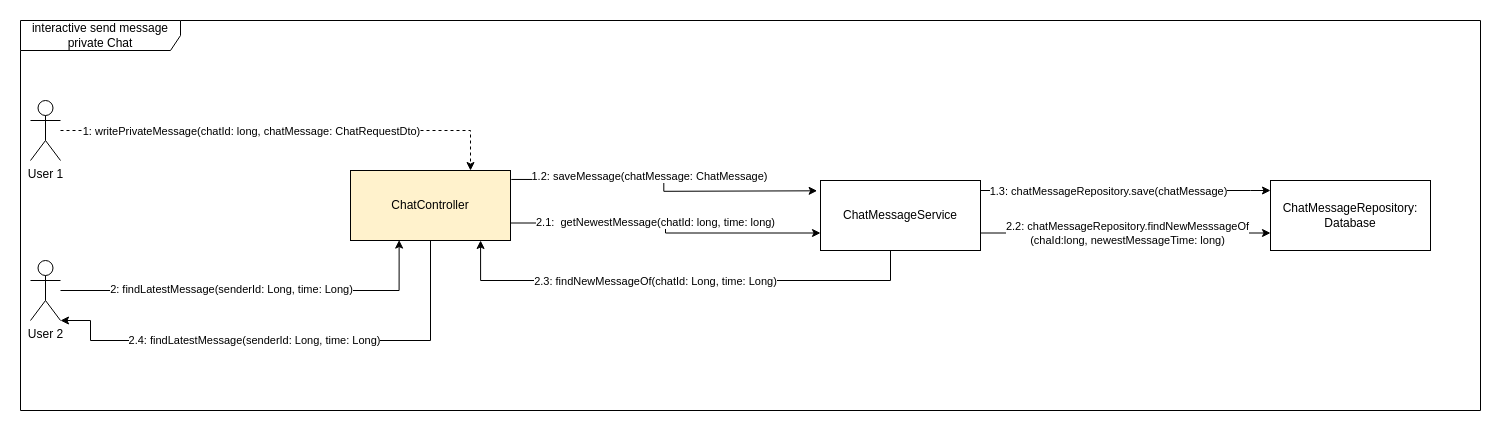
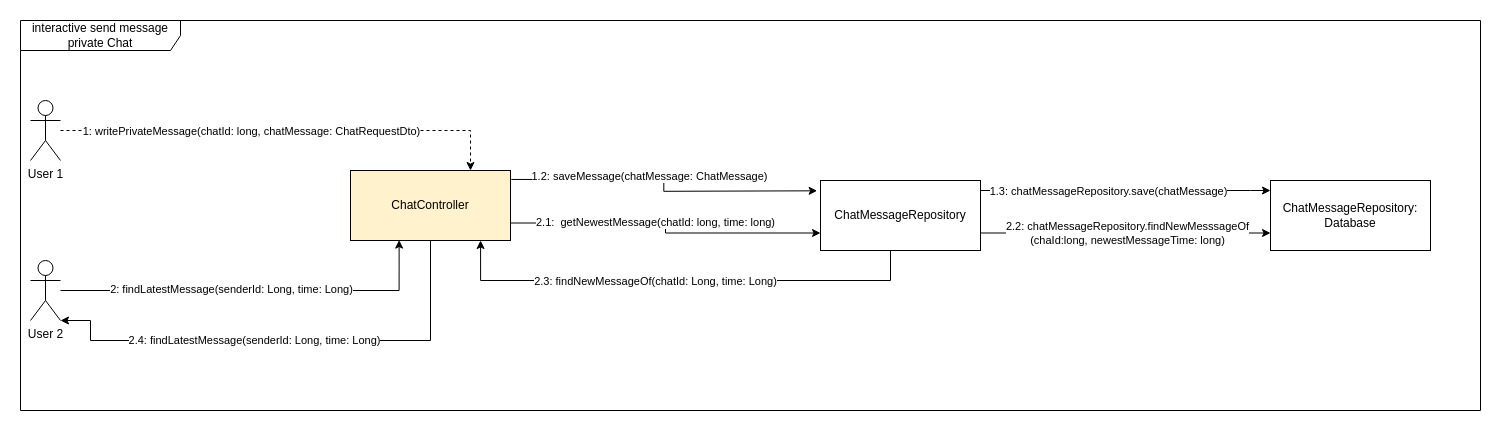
  <mxCell id="0" />
  <mxCell id="1" parent="0" />
  <mxCell id="2" value="interactive send message private Chat" style="shape=umlFrame;whiteSpace=wrap;html=1;pointerEvents=0;recursiveResize=0;container=1;collapsible=0;width=160;" vertex="1" parent="1"><mxGeometry x="20" y="20" width="1460" height="390" as="geometry" /></mxCell>
  <mxCell id="3" style="edgeStyle=orthogonalEdgeStyle;rounded=0;orthogonalLoop=1;jettySize=auto;html=1;dashed=1;" edge="1" parent="2" source="5" target="8"><mxGeometry relative="1" as="geometry"><Array as="points"><mxPoint x="450" y="110" /></Array></mxGeometry></mxCell>
  <mxCell id="4" value="1: writePrivateMessage(chatId: long, chatMessage: ChatRequestDto)" style="edgeLabel;html=1;align=center;verticalAlign=middle;resizable=0;points=[];" vertex="1" connectable="0" parent="3"><mxGeometry x="-0.496" y="-1" relative="1" as="geometry"><mxPoint x="77" y="-1" as="offset" /></mxGeometry></mxCell>
  <mxCell id="5" value="User 1" style="shape=umlActor;verticalLabelPosition=bottom;verticalAlign=top;html=1;" vertex="1" parent="2"><mxGeometry x="10" y="80" width="30" height="60" as="geometry" /></mxCell>
  <mxCell id="6" style="edgeStyle=orthogonalEdgeStyle;rounded=0;orthogonalLoop=1;jettySize=auto;html=1;exitX=1;exitY=0.75;exitDx=0;exitDy=0;entryX=0;entryY=0.75;entryDx=0;entryDy=0;" edge="1" parent="2" source="8" target="15"><mxGeometry relative="1" as="geometry" /></mxCell>
  <mxCell id="7" value="2.1:&amp;nbsp;&amp;nbsp;getNewestMessage(chatId: long, time: long)" style="edgeLabel;html=1;align=center;verticalAlign=middle;resizable=0;points=[];" vertex="1" connectable="0" parent="6"><mxGeometry x="-0.101" y="1" relative="1" as="geometry"><mxPoint as="offset" /></mxGeometry></mxCell>
  <mxCell id="8" value="ChatController" style="html=1;align=center;verticalAlign=middle;dashed=0;whiteSpace=wrap;fillColor=#fff2cc;" vertex="1" parent="2"><mxGeometry x="330" y="150" width="160" height="70" as="geometry" /></mxCell>
  <mxCell id="9" style="edgeStyle=orthogonalEdgeStyle;rounded=0;orthogonalLoop=1;jettySize=auto;html=1;" edge="1" parent="2" source="15" target="18"><mxGeometry relative="1" as="geometry"><Array as="points"><mxPoint x="1230" y="170" /><mxPoint x="1230" y="170" /></Array></mxGeometry></mxCell>
  <mxCell id="10" value="1.3: chatMessageRepository.save(chatMessage)" style="edgeLabel;html=1;align=center;verticalAlign=middle;resizable=0;points=[];" vertex="1" connectable="0" parent="9"><mxGeometry x="-0.124" y="1" relative="1" as="geometry"><mxPoint y="1" as="offset" /></mxGeometry></mxCell>
  <mxCell id="11" style="edgeStyle=orthogonalEdgeStyle;rounded=0;orthogonalLoop=1;jettySize=auto;html=1;exitX=1;exitY=0.75;exitDx=0;exitDy=0;entryX=0;entryY=0.75;entryDx=0;entryDy=0;" edge="1" parent="2" source="15" target="18"><mxGeometry relative="1" as="geometry" /></mxCell>
  <mxCell id="12" value="2.2: chatMessageRepository.findNewMesssageOf&lt;br&gt;(chaId:long, newestMessageTime: long)" style="edgeLabel;html=1;align=center;verticalAlign=middle;resizable=0;points=[];" vertex="1" connectable="0" parent="11"><mxGeometry x="0.01" relative="1" as="geometry"><mxPoint as="offset" /></mxGeometry></mxCell>
  <mxCell id="13" style="edgeStyle=orthogonalEdgeStyle;rounded=0;orthogonalLoop=1;jettySize=auto;html=1;entryX=0.813;entryY=1;entryDx=0;entryDy=0;exitX=0.449;exitY=0.992;exitDx=0;exitDy=0;entryPerimeter=0;exitPerimeter=0;" edge="1" parent="2" source="15" target="8"><mxGeometry relative="1" as="geometry"><Array as="points"><mxPoint x="870" y="229" /><mxPoint x="870" y="260" /><mxPoint x="460" y="260" /></Array></mxGeometry></mxCell>
  <mxCell id="14" value="2.3: findNewMessageOf(chatId: Long, time: Long)" style="edgeLabel;html=1;align=center;verticalAlign=middle;resizable=0;points=[];" vertex="1" connectable="0" parent="13"><mxGeometry x="0.112" relative="1" as="geometry"><mxPoint as="offset" /></mxGeometry></mxCell>
- <mxCell id="15" value="ChatMessageService" style="html=1;align=center;verticalAlign=middle;dashed=0;whiteSpace=wrap;" vertex="1" parent="2"><mxGeometry x="800" y="160" width="160" height="70" as="geometry" /></mxCell>
+ <mxCell id="15" value="ChatMessageRepository" style="html=1;align=center;verticalAlign=middle;dashed=0;whiteSpace=wrap;" vertex="1" parent="2"><mxGeometry x="800" y="160" width="160" height="70" as="geometry" /></mxCell>
  <mxCell id="16" style="edgeStyle=orthogonalEdgeStyle;rounded=0;orthogonalLoop=1;jettySize=auto;html=1;entryX=-0.021;entryY=0.505;entryDx=0;entryDy=0;entryPerimeter=0;exitX=1.005;exitY=0.128;exitDx=0;exitDy=0;exitPerimeter=0;" edge="1" parent="2" source="8"><mxGeometry relative="1" as="geometry"><mxPoint x="490" y="169.999" as="sourcePoint" /><mxPoint x="796.64" y="170.32" as="targetPoint" /></mxGeometry></mxCell>
  <mxCell id="17" value="1.2: saveMessage(chatMessage: ChatMessage)" style="edgeLabel;html=1;align=center;verticalAlign=middle;resizable=0;points=[];" vertex="1" connectable="0" parent="16"><mxGeometry x="-0.129" y="3" relative="1" as="geometry"><mxPoint as="offset" /></mxGeometry></mxCell>
  <mxCell id="18" value="ChatMessageRepository:&lt;br&gt;Database" style="html=1;align=center;verticalAlign=middle;dashed=0;whiteSpace=wrap;" vertex="1" parent="2"><mxGeometry x="1250" y="160" width="160" height="70" as="geometry" /></mxCell>
  <mxCell id="19" value="User 2" style="shape=umlActor;verticalLabelPosition=bottom;verticalAlign=top;html=1;" vertex="1" parent="2"><mxGeometry x="10" y="240" width="30" height="60" as="geometry" /></mxCell>
  <mxCell id="20" style="edgeStyle=orthogonalEdgeStyle;rounded=0;orthogonalLoop=1;jettySize=auto;html=1;entryX=0.304;entryY=0.994;entryDx=0;entryDy=0;entryPerimeter=0;" edge="1" parent="2" source="19" target="8"><mxGeometry relative="1" as="geometry" /></mxCell>
  <mxCell id="21" value="2: findLatestMessage(senderId: Long, time: Long)" style="edgeLabel;html=1;align=center;verticalAlign=middle;resizable=0;points=[];" vertex="1" connectable="0" parent="20"><mxGeometry x="-0.756" y="2" relative="1" as="geometry"><mxPoint x="123" as="offset" /></mxGeometry></mxCell>
  <mxCell id="22" style="edgeStyle=orthogonalEdgeStyle;rounded=0;orthogonalLoop=1;jettySize=auto;html=1;entryX=1;entryY=1;entryDx=0;entryDy=0;entryPerimeter=0;" edge="1" parent="2" source="8" target="19"><mxGeometry relative="1" as="geometry"><Array as="points"><mxPoint x="410" y="320" /><mxPoint x="70" y="320" /><mxPoint x="70" y="300" /></Array></mxGeometry></mxCell>
  <mxCell id="23" value="2.4: findLatestMessage(senderId: Long, time: Long)" style="edgeLabel;html=1;align=center;verticalAlign=middle;resizable=0;points=[];" vertex="1" connectable="0" parent="22"><mxGeometry x="0.13" y="-1" relative="1" as="geometry"><mxPoint as="offset" /></mxGeometry></mxCell>
